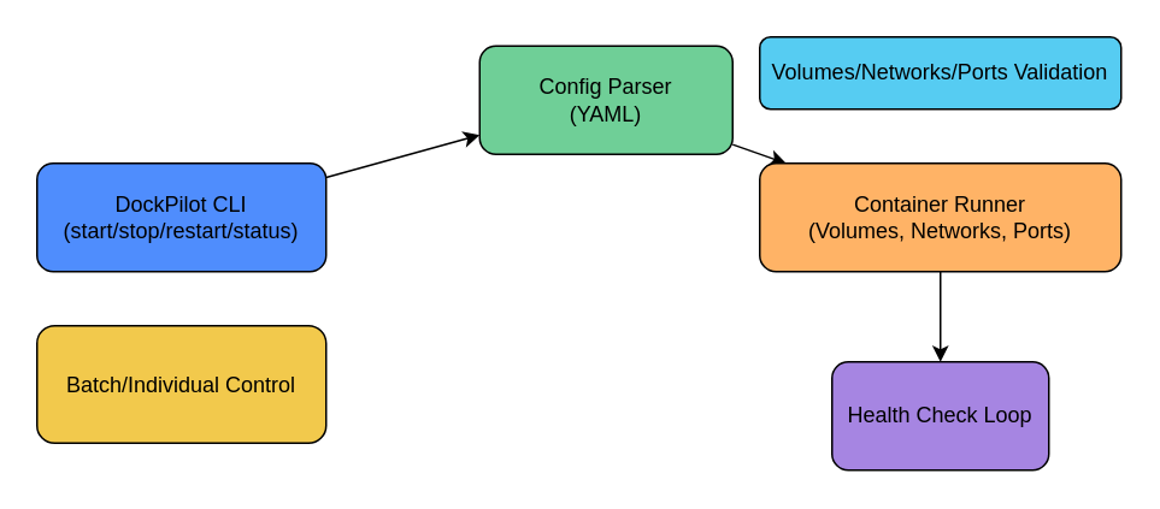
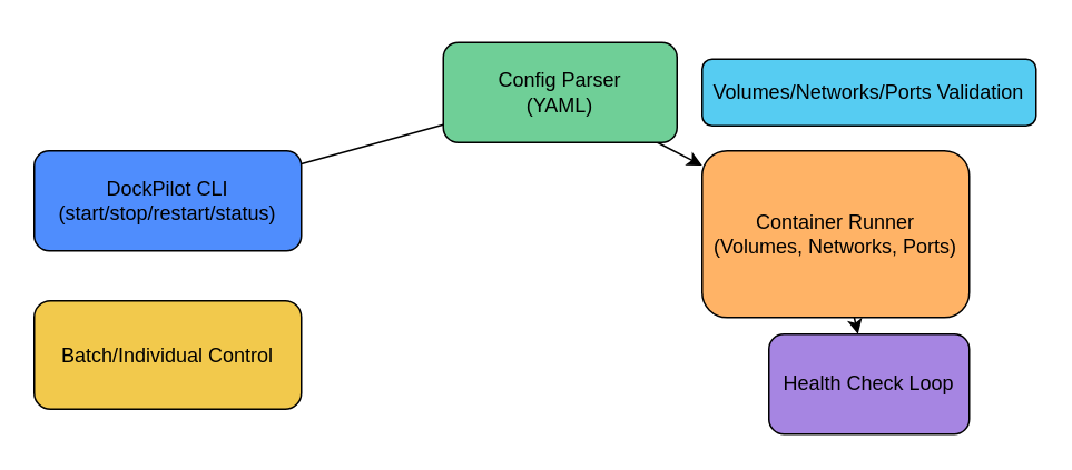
  <mxCell id="0" />
  <mxCell id="1" parent="0" />
- <mxCell id="2" value="" style="edgeStyle=none;html=1;" parent="1" source="3" target="5" edge="1"><mxGeometry relative="1" as="geometry" /></mxCell>
+ <mxCell id="2" value="" style="edgeStyle=none;html=1;endArrow=none;" parent="1" source="3" target="5" edge="1"><mxGeometry relative="1" as="geometry" /></mxCell>
  <mxCell id="3" value="DockPilot CLI&lt;br&gt;(start/stop/restart/status)" style="rounded=1;whiteSpace=wrap;html=1;fillColor=#4F8DFD;" parent="1" vertex="1"><mxGeometry x="20" y="90" width="160" height="60" as="geometry" /></mxCell>
  <mxCell id="4" value="" style="edgeStyle=none;html=1;" parent="1" source="5" target="7" edge="1"><mxGeometry relative="1" as="geometry" /></mxCell>
  <mxCell id="5" value="Config Parser&lt;br&gt;(YAML)" style="rounded=1;whiteSpace=wrap;html=1;fillColor=#6FCF97;" parent="1" vertex="1"><mxGeometry x="265" y="25" width="140" height="60" as="geometry" /></mxCell>
  <mxCell id="6" value="" style="edgeStyle=none;html=1;" parent="1" source="7" target="8" edge="1"><mxGeometry relative="1" as="geometry" /></mxCell>
- <mxCell id="7" value="Container Runner&lt;br&gt;(Volumes, Networks, Ports)" style="rounded=1;whiteSpace=wrap;html=1;fillColor=#FFB366;" parent="1" vertex="1"><mxGeometry x="420" y="90" width="200" height="60" as="geometry" /></mxCell>
+ <mxCell id="7" value="Container Runner&lt;br&gt;(Volumes, Networks, Ports)" style="rounded=1;whiteSpace=wrap;html=1;fillColor=#FFB366;" parent="1" vertex="1"><mxGeometry x="420" y="90" width="160" height="100" as="geometry" /></mxCell>
  <mxCell id="8" value="Health Check Loop" style="rounded=1;whiteSpace=wrap;html=1;fillColor=#A685E2;" parent="1" vertex="1"><mxGeometry x="460" y="200" width="120" height="60" as="geometry" /></mxCell>
  <mxCell id="9" value="Batch/Individual Control" style="rounded=1;whiteSpace=wrap;html=1;fillColor=#F2C94C;" parent="1" vertex="1"><mxGeometry x="20" y="180" width="160" height="65" as="geometry" /></mxCell>
- <mxCell id="10" value="Volumes/Networks/Ports Validation" style="rounded=1;whiteSpace=wrap;html=1;fillColor=#56CCF2;" parent="1" vertex="1"><mxGeometry x="420" y="20" width="200" height="40" as="geometry" /></mxCell>
+ <mxCell id="10" value="Volumes/Networks/Ports Validation" style="rounded=1;whiteSpace=wrap;html=1;fillColor=#56CCF2;" parent="1" vertex="1"><mxGeometry x="420" y="35" width="200" height="40" as="geometry" /></mxCell>
